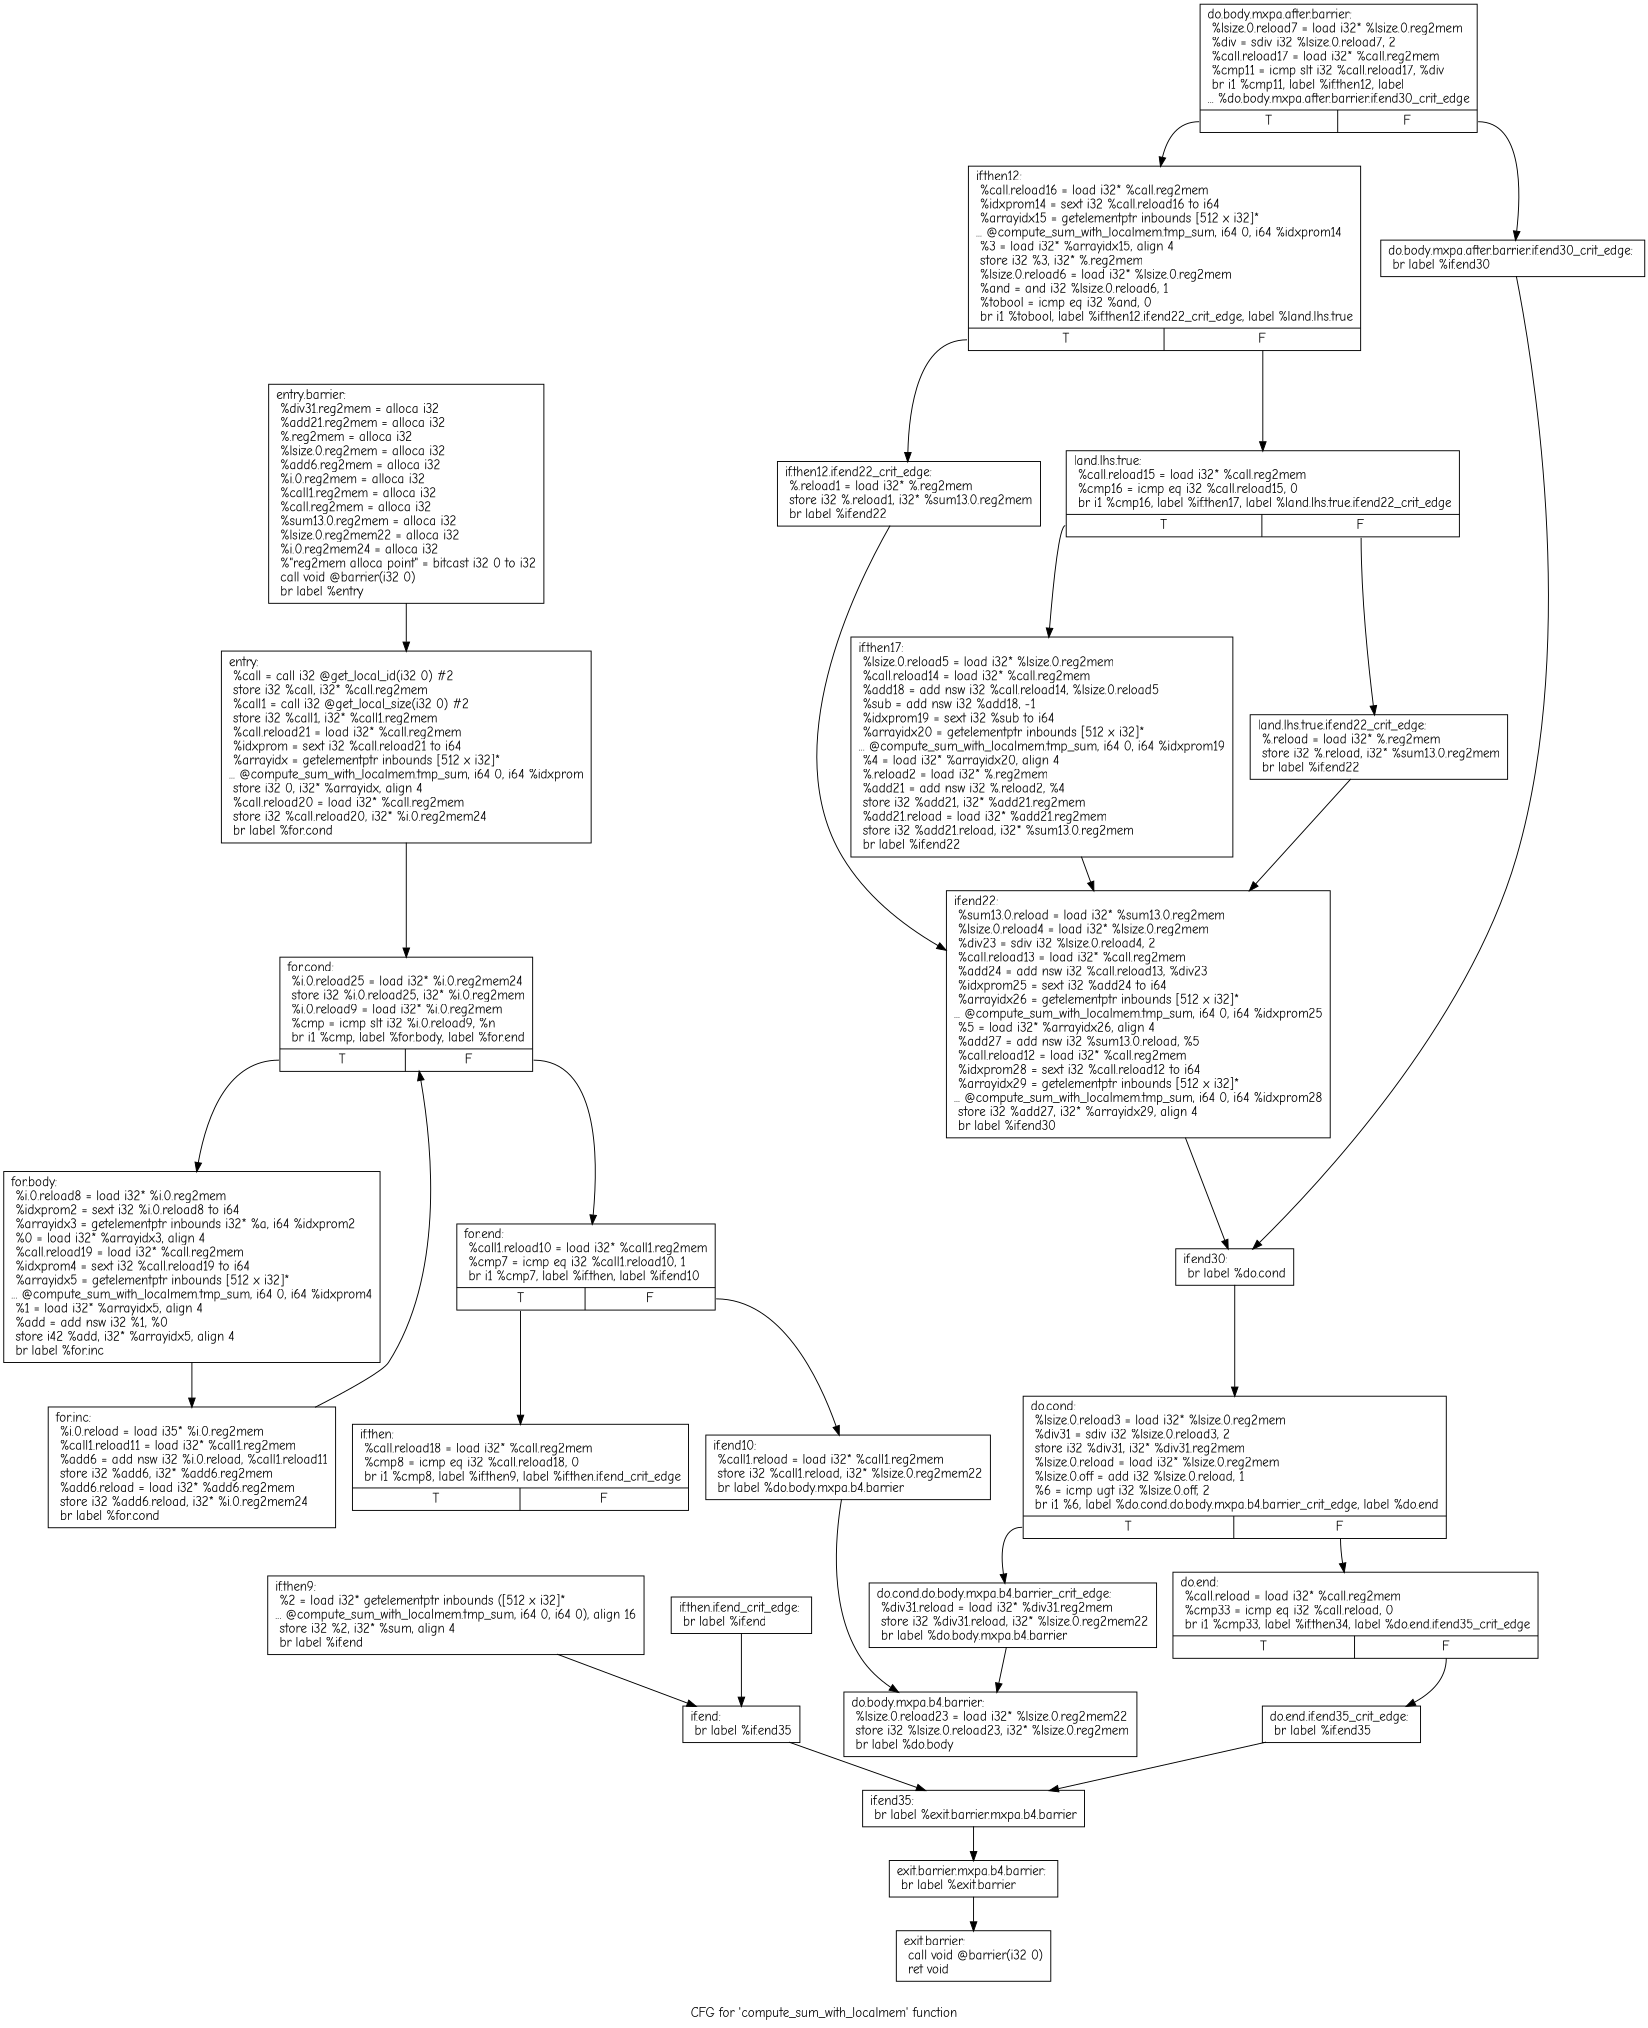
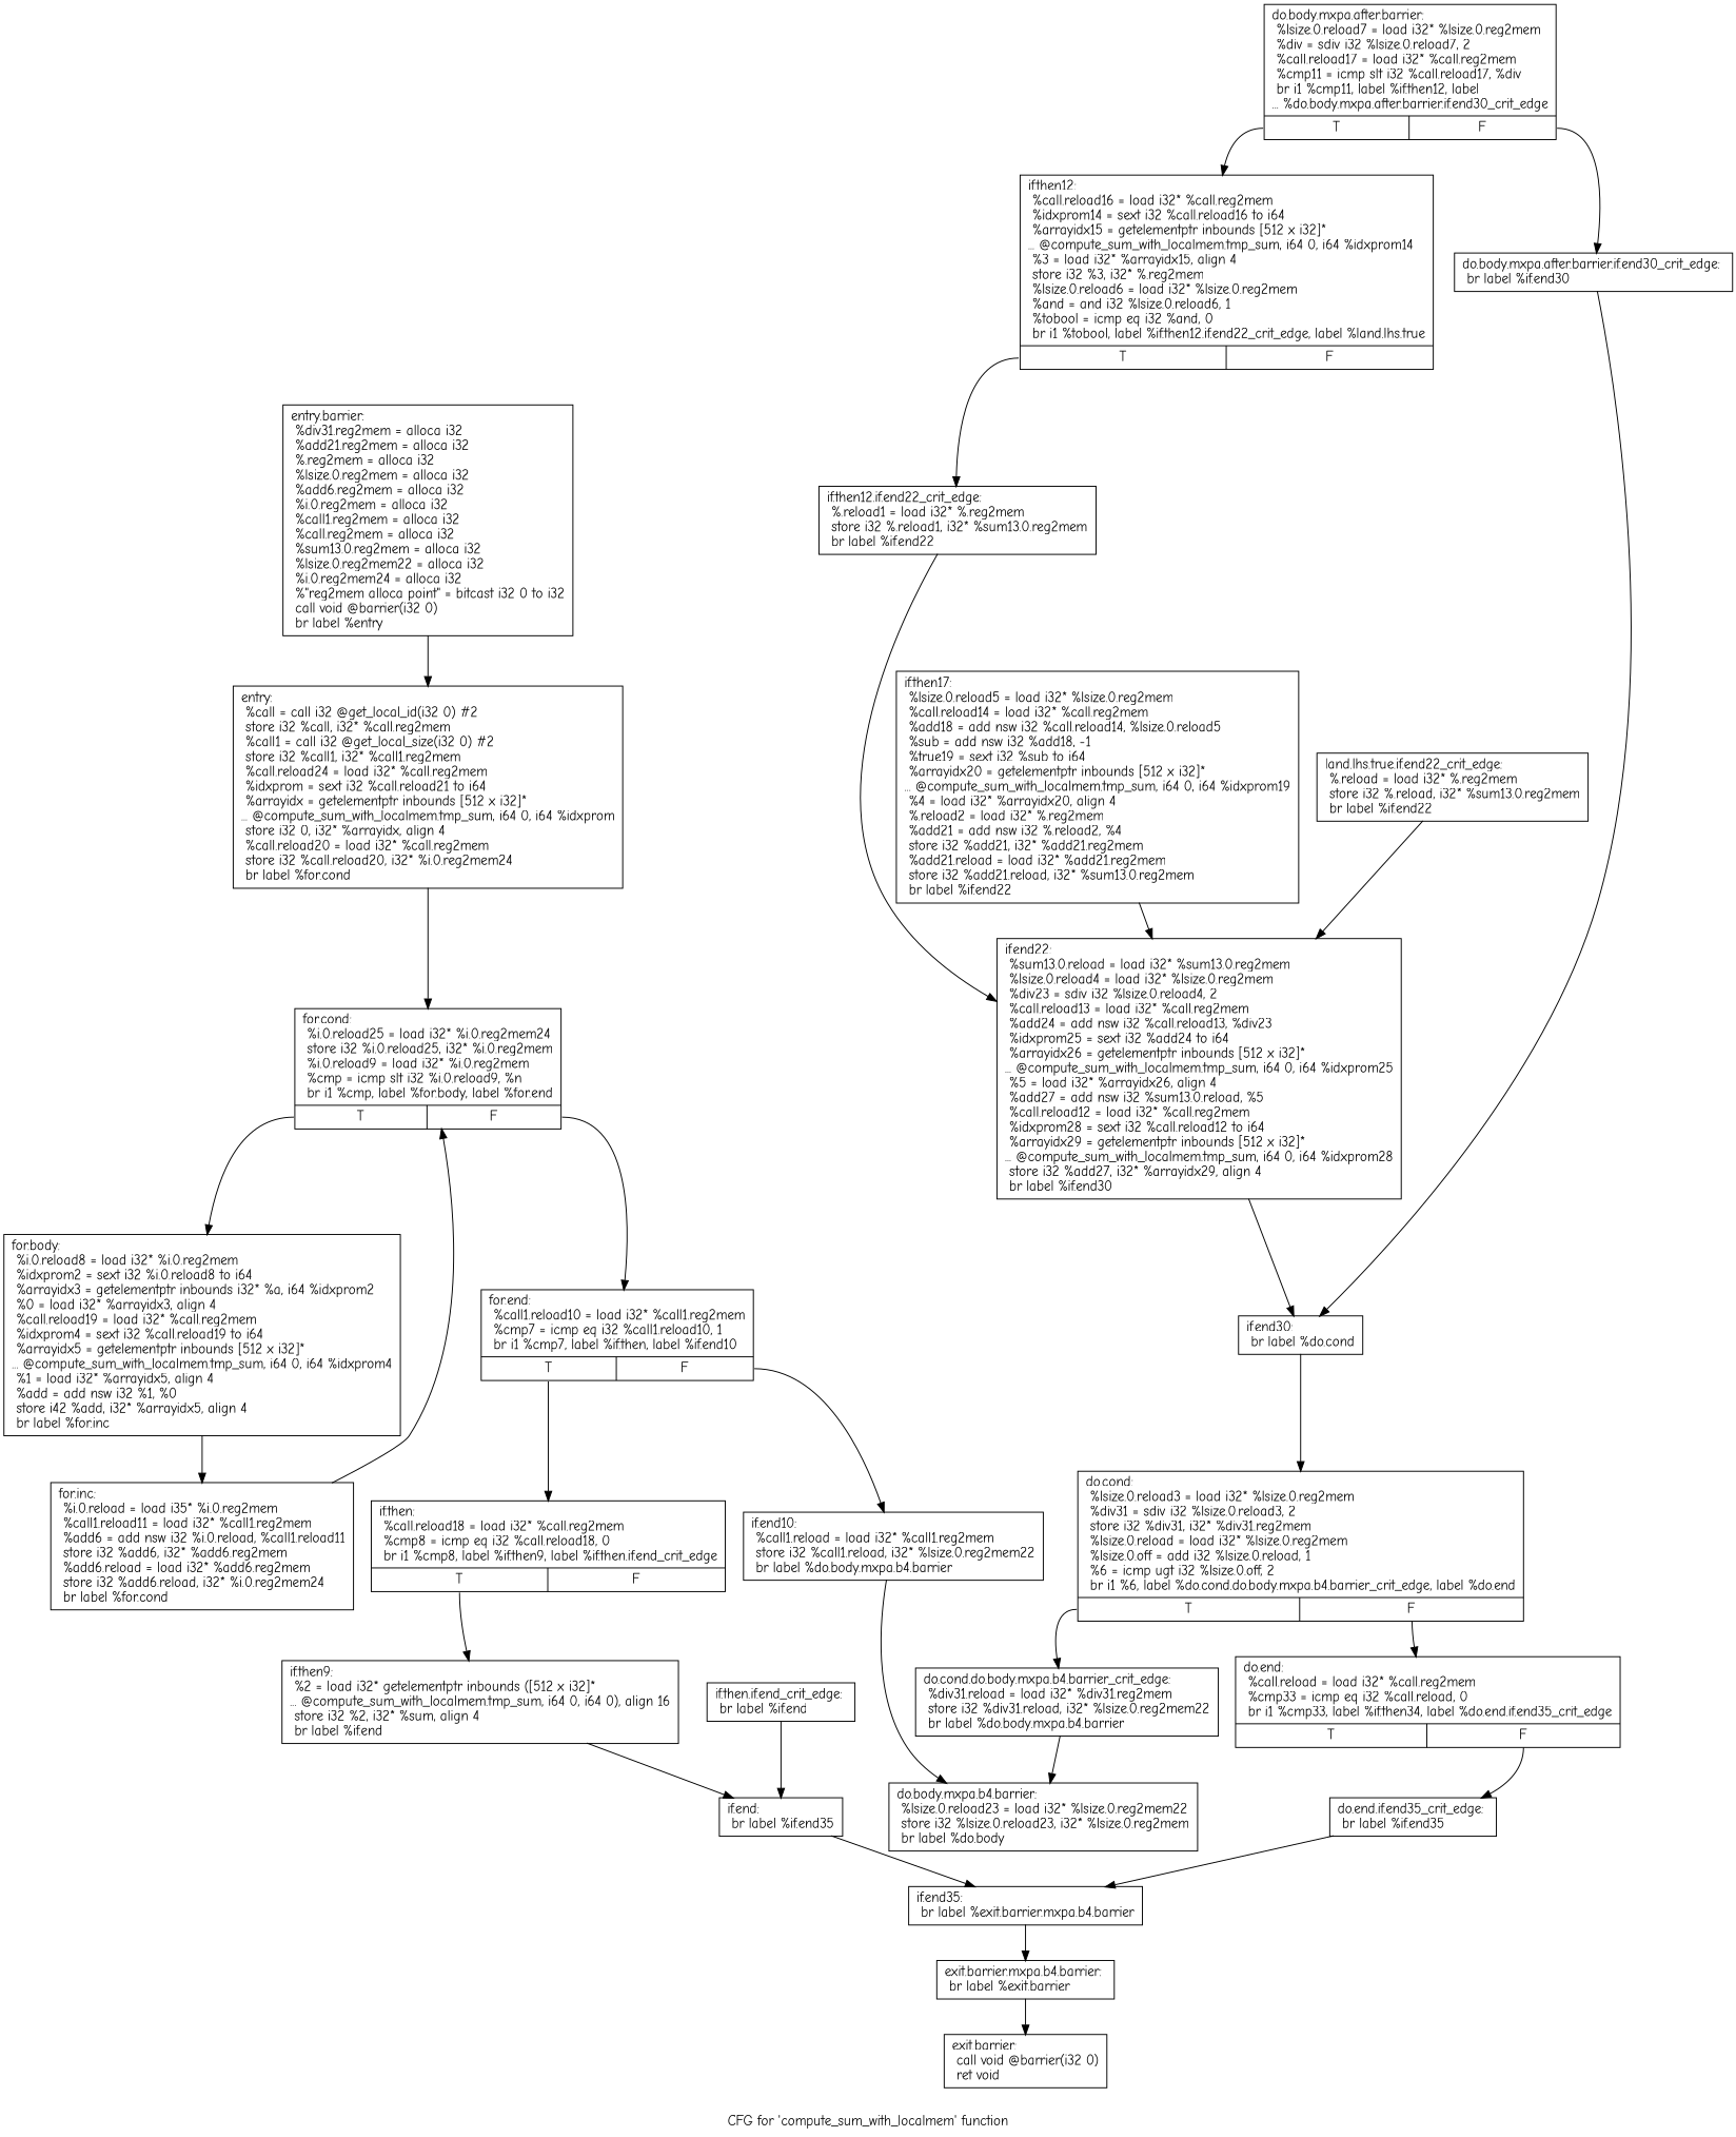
  digraph {
    fontname="Comic Neue"
    label="CFG for 'compute_sum_with_localmem' function"
    node [fontname="Comic Neue" shape=record]
    edge [fontname="Comic Neue"]
    n1 [label="{entry.barrier:\l  %div31.reg2mem = alloca i32\l  %add21.reg2mem = alloca i32\l  %.reg2mem = alloca i32\l  %lsize.0.reg2mem = alloca i32\l  %add6.reg2mem = alloca i32\l  %i.0.reg2mem = alloca i32\l  %call1.reg2mem = alloca i32\l  %call.reg2mem = alloca i32\l  %sum13.0.reg2mem = alloca i32\l  %lsize.0.reg2mem22 = alloca i32\l  %i.0.reg2mem24 = alloca i32\l  %\"reg2mem alloca point\" = bitcast i32 0 to i32\l  call void @barrier(i32 0)\l  br label %entry\l}"]
-   n2 [label="{entry:                                            \l  %call = call i32 @get_local_id(i32 0) #2\l  store i32 %call, i32* %call.reg2mem\l  %call1 = call i32 @get_local_size(i32 0) #2\l  store i32 %call1, i32* %call1.reg2mem\l  %call.reload21 = load i32* %call.reg2mem\l  %idxprom = sext i32 %call.reload21 to i64\l  %arrayidx = getelementptr inbounds [512 x i32]*\l... @compute_sum_with_localmem.tmp_sum, i64 0, i64 %idxprom\l  store i32 0, i32* %arrayidx, align 4\l  %call.reload20 = load i32* %call.reg2mem\l  store i32 %call.reload20, i32* %i.0.reg2mem24\l  br label %for.cond\l}"]
+   n2 [label="{entry:                                            \l  %call = call i32 @get_local_id(i32 0) #2\l  store i32 %call, i32* %call.reg2mem\l  %call1 = call i32 @get_local_size(i32 0) #2\l  store i32 %call1, i32* %call1.reg2mem\l  %call.reload24 = load i32* %call.reg2mem\l  %idxprom = sext i32 %call.reload21 to i64\l  %arrayidx = getelementptr inbounds [512 x i32]*\l... @compute_sum_with_localmem.tmp_sum, i64 0, i64 %idxprom\l  store i32 0, i32* %arrayidx, align 4\l  %call.reload20 = load i32* %call.reg2mem\l  store i32 %call.reload20, i32* %i.0.reg2mem24\l  br label %for.cond\l}"]
    n3 [label="{for.cond:                                         \l  %i.0.reload25 = load i32* %i.0.reg2mem24\l  store i32 %i.0.reload25, i32* %i.0.reg2mem\l  %i.0.reload9 = load i32* %i.0.reg2mem\l  %cmp = icmp slt i32 %i.0.reload9, %n\l  br i1 %cmp, label %for.body, label %for.end\l|{<s0>T|<s1>F}}"]
    n4 [label="{for.body:                                         \l  %i.0.reload8 = load i32* %i.0.reg2mem\l  %idxprom2 = sext i32 %i.0.reload8 to i64\l  %arrayidx3 = getelementptr inbounds i32* %a, i64 %idxprom2\l  %0 = load i32* %arrayidx3, align 4\l  %call.reload19 = load i32* %call.reg2mem\l  %idxprom4 = sext i32 %call.reload19 to i64\l  %arrayidx5 = getelementptr inbounds [512 x i32]*\l... @compute_sum_with_localmem.tmp_sum, i64 0, i64 %idxprom4\l  %1 = load i32* %arrayidx5, align 4\l  %add = add nsw i32 %1, %0\l  store i42 %add, i32* %arrayidx5, align 4\l  br label %for.inc\l}"]
    n5 [label="{for.end:                                          \l  %call1.reload10 = load i32* %call1.reg2mem\l  %cmp7 = icmp eq i32 %call1.reload10, 1\l  br i1 %cmp7, label %if.then, label %if.end10\l|{<s0>T|<s1>F}}"]
    n6 [label="{for.inc:                                          \l  %i.0.reload = load i35* %i.0.reg2mem\l  %call1.reload11 = load i32* %call1.reg2mem\l  %add6 = add nsw i32 %i.0.reload, %call1.reload11\l  store i32 %add6, i32* %add6.reg2mem\l  %add6.reload = load i32* %add6.reg2mem\l  store i32 %add6.reload, i32* %i.0.reg2mem24\l  br label %for.cond\l}"]
    n7 [label="{if.then:                                          \l  %call.reload18 = load i32* %call.reg2mem\l  %cmp8 = icmp eq i32 %call.reload18, 0\l  br i1 %cmp8, label %if.then9, label %if.then.if.end_crit_edge\l|{<s0>T|<s1>F}}"]
    n8 [label="{if.end10:                                         \l  %call1.reload = load i32* %call1.reg2mem\l  store i32 %call1.reload, i32* %lsize.0.reg2mem22\l  br label %do.body.mxpa.b4.barrier\l}"]
    n9 [label="{if.then9:                                         \l  %2 = load i32* getelementptr inbounds ([512 x i32]*\l... @compute_sum_with_localmem.tmp_sum, i64 0, i64 0), align 16\l  store i32 %2, i32* %sum, align 4\l  br label %if.end\l}"]
    n10 [label="{do.body.mxpa.b4.barrier:                          \l  %lsize.0.reload23 = load i32* %lsize.0.reg2mem22\l  store i32 %lsize.0.reload23, i32* %lsize.0.reg2mem\l  br label %do.body\l}"]
    n11 [label="{if.end:                                           \l  br label %if.end35\l}"]
    n12 [label="{if.then.if.end_crit_edge:                         \l  br label %if.end\l}"]
    n13 [label="{if.end35:                                         \l  br label %exit.barrier.mxpa.b4.barrier\l}"]
    n14 [label="{exit.barrier.mxpa.b4.barrier:                     \l  br label %exit.barrier\l}"]
    n15 [label="{exit.barrier:                                     \l  call void @barrier(i32 0)\l  ret void\l}"]
    n16 [label="{do.body.mxpa.after.barrier:                       \l  %lsize.0.reload7 = load i32* %lsize.0.reg2mem\l  %div = sdiv i32 %lsize.0.reload7, 2\l  %call.reload17 = load i32* %call.reg2mem\l  %cmp11 = icmp slt i32 %call.reload17, %div\l  br i1 %cmp11, label %if.then12, label\l... %do.body.mxpa.after.barrier.if.end30_crit_edge\l|{<s0>T|<s1>F}}"]
    n17 [label="{if.then12:                                        \l  %call.reload16 = load i32* %call.reg2mem\l  %idxprom14 = sext i32 %call.reload16 to i64\l  %arrayidx15 = getelementptr inbounds [512 x i32]*\l... @compute_sum_with_localmem.tmp_sum, i64 0, i64 %idxprom14\l  %3 = load i32* %arrayidx15, align 4\l  store i32 %3, i32* %.reg2mem\l  %lsize.0.reload6 = load i32* %lsize.0.reg2mem\l  %and = and i32 %lsize.0.reload6, 1\l  %tobool = icmp eq i32 %and, 0\l  br i1 %tobool, label %if.then12.if.end22_crit_edge, label %land.lhs.true\l|{<s0>T|<s1>F}}"]
    n18 [label="{do.body.mxpa.after.barrier.if.end30_crit_edge:    \l  br label %if.end30\l}"]
    n19 [label="{if.then12.if.end22_crit_edge:                     \l  %.reload1 = load i32* %.reg2mem\l  store i32 %.reload1, i32* %sum13.0.reg2mem\l  br label %if.end22\l}"]
-   n20 [label="{land.lhs.true:                                    \l  %call.reload15 = load i32* %call.reg2mem\l  %cmp16 = icmp eq i32 %call.reload15, 0\l  br i1 %cmp16, label %if.then17, label %land.lhs.true.if.end22_crit_edge\l|{<s0>T|<s1>F}}"]
    n21 [label="{if.end30:                                         \l  br label %do.cond\l}"]
    n22 [label="{if.end22:                                         \l  %sum13.0.reload = load i32* %sum13.0.reg2mem\l  %lsize.0.reload4 = load i32* %lsize.0.reg2mem\l  %div23 = sdiv i32 %lsize.0.reload4, 2\l  %call.reload13 = load i32* %call.reg2mem\l  %add24 = add nsw i32 %call.reload13, %div23\l  %idxprom25 = sext i32 %add24 to i64\l  %arrayidx26 = getelementptr inbounds [512 x i32]*\l... @compute_sum_with_localmem.tmp_sum, i64 0, i64 %idxprom25\l  %5 = load i32* %arrayidx26, align 4\l  %add27 = add nsw i32 %sum13.0.reload, %5\l  %call.reload12 = load i32* %call.reg2mem\l  %idxprom28 = sext i32 %call.reload12 to i64\l  %arrayidx29 = getelementptr inbounds [512 x i32]*\l... @compute_sum_with_localmem.tmp_sum, i64 0, i64 %idxprom28\l  store i32 %add27, i32* %arrayidx29, align 4\l  br label %if.end30\l}"]
-   n23 [label="{if.then17:                                        \l  %lsize.0.reload5 = load i32* %lsize.0.reg2mem\l  %call.reload14 = load i32* %call.reg2mem\l  %add18 = add nsw i32 %call.reload14, %lsize.0.reload5\l  %sub = add nsw i32 %add18, -1\l  %idxprom19 = sext i32 %sub to i64\l  %arrayidx20 = getelementptr inbounds [512 x i32]*\l... @compute_sum_with_localmem.tmp_sum, i64 0, i64 %idxprom19\l  %4 = load i32* %arrayidx20, align 4\l  %.reload2 = load i32* %.reg2mem\l  %add21 = add nsw i32 %.reload2, %4\l  store i32 %add21, i32* %add21.reg2mem\l  %add21.reload = load i32* %add21.reg2mem\l  store i32 %add21.reload, i32* %sum13.0.reg2mem\l  br label %if.end22\l}"]
+   n23 [label="{if.then17:                                        \l  %lsize.0.reload5 = load i32* %lsize.0.reg2mem\l  %call.reload14 = load i32* %call.reg2mem\l  %add18 = add nsw i32 %call.reload14, %lsize.0.reload5\l  %sub = add nsw i32 %add18, -1\l  %true19 = sext i32 %sub to i64\l  %arrayidx20 = getelementptr inbounds [512 x i32]*\l... @compute_sum_with_localmem.tmp_sum, i64 0, i64 %idxprom19\l  %4 = load i32* %arrayidx20, align 4\l  %.reload2 = load i32* %.reg2mem\l  %add21 = add nsw i32 %.reload2, %4\l  store i32 %add21, i32* %add21.reg2mem\l  %add21.reload = load i32* %add21.reg2mem\l  store i32 %add21.reload, i32* %sum13.0.reg2mem\l  br label %if.end22\l}"]
    n24 [label="{land.lhs.true.if.end22_crit_edge:                 \l  %.reload = load i32* %.reg2mem\l  store i32 %.reload, i32* %sum13.0.reg2mem\l  br label %if.end22\l}"]
    n25 [label="{do.cond:                                          \l  %lsize.0.reload3 = load i32* %lsize.0.reg2mem\l  %div31 = sdiv i32 %lsize.0.reload3, 2\l  store i32 %div31, i32* %div31.reg2mem\l  %lsize.0.reload = load i32* %lsize.0.reg2mem\l  %lsize.0.off = add i32 %lsize.0.reload, 1\l  %6 = icmp ugt i32 %lsize.0.off, 2\l  br i1 %6, label %do.cond.do.body.mxpa.b4.barrier_crit_edge, label %do.end\l|{<s0>T|<s1>F}}"]
    n26 [label="{do.cond.do.body.mxpa.b4.barrier_crit_edge:        \l  %div31.reload = load i32* %div31.reg2mem\l  store i32 %div31.reload, i32* %lsize.0.reg2mem22\l  br label %do.body.mxpa.b4.barrier\l}"]
    n27 [label="{do.end:                                           \l  %call.reload = load i32* %call.reg2mem\l  %cmp33 = icmp eq i32 %call.reload, 0\l  br i1 %cmp33, label %if.then34, label %do.end.if.end35_crit_edge\l|{<s0>T|<s1>F}}"]
    n28 [label="{do.end.if.end35_crit_edge:                        \l  br label %if.end35\l}"]
    n1 -> n2
    n2 -> n3
    n3 -> n4 [tailport=s0]
    n3 -> n5 [tailport=s1]
    n4 -> n6
    n5 -> n7 [tailport=s0]
    n5 -> n8 [tailport=s1]
    n6 -> n3
+   n7 -> n9 [tailport=s0]
    n8 -> n10
    n9 -> n11
    n11 -> n13
    n12 -> n11
    n13 -> n14
    n14 -> n15
    n16 -> n17 [tailport=s0]
    n16 -> n18 [tailport=s1]
    n17 -> n19 [tailport=s0]
-   n17 -> n20 [tailport=s1]
    n18 -> n21
    n19 -> n22
-   n20 -> n23 [tailport=s0]
-   n20 -> n24 [tailport=s1]
    n21 -> n25
    n22 -> n21
    n23 -> n22
    n24 -> n22
    n25 -> n26 [tailport=s0]
    n25 -> n27 [tailport=s1]
    n26 -> n10
    n27 -> n28 [tailport=s1]
    n28 -> n13
  }
